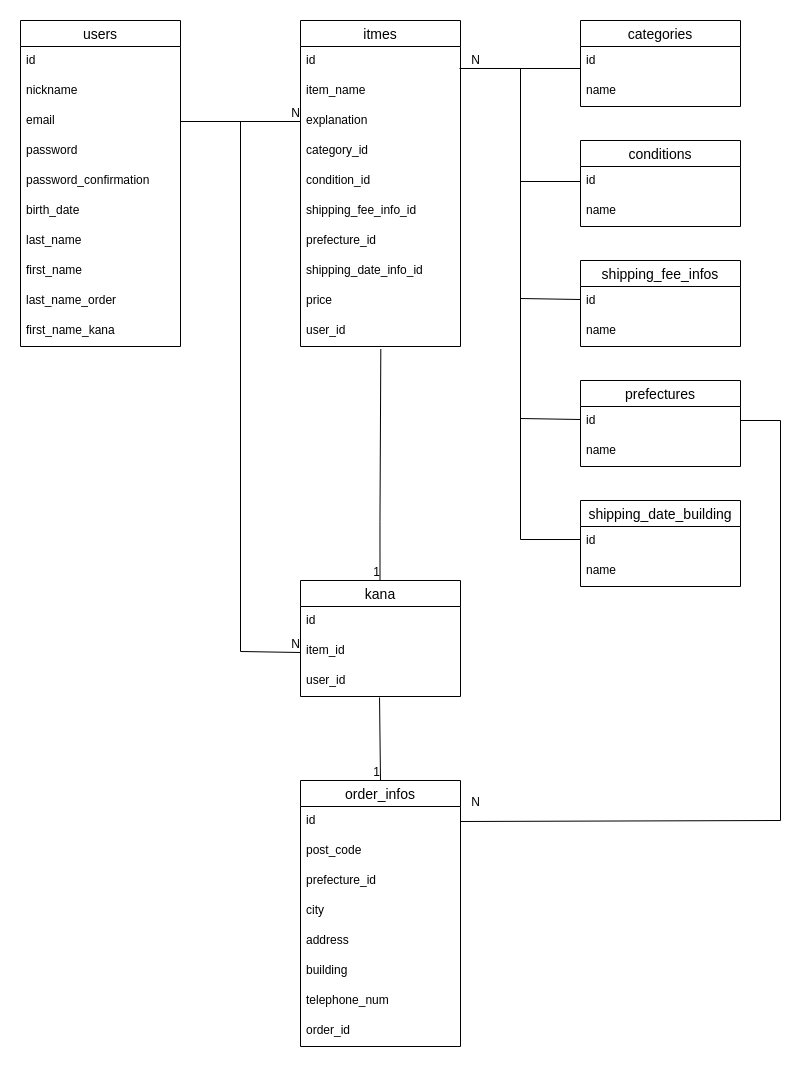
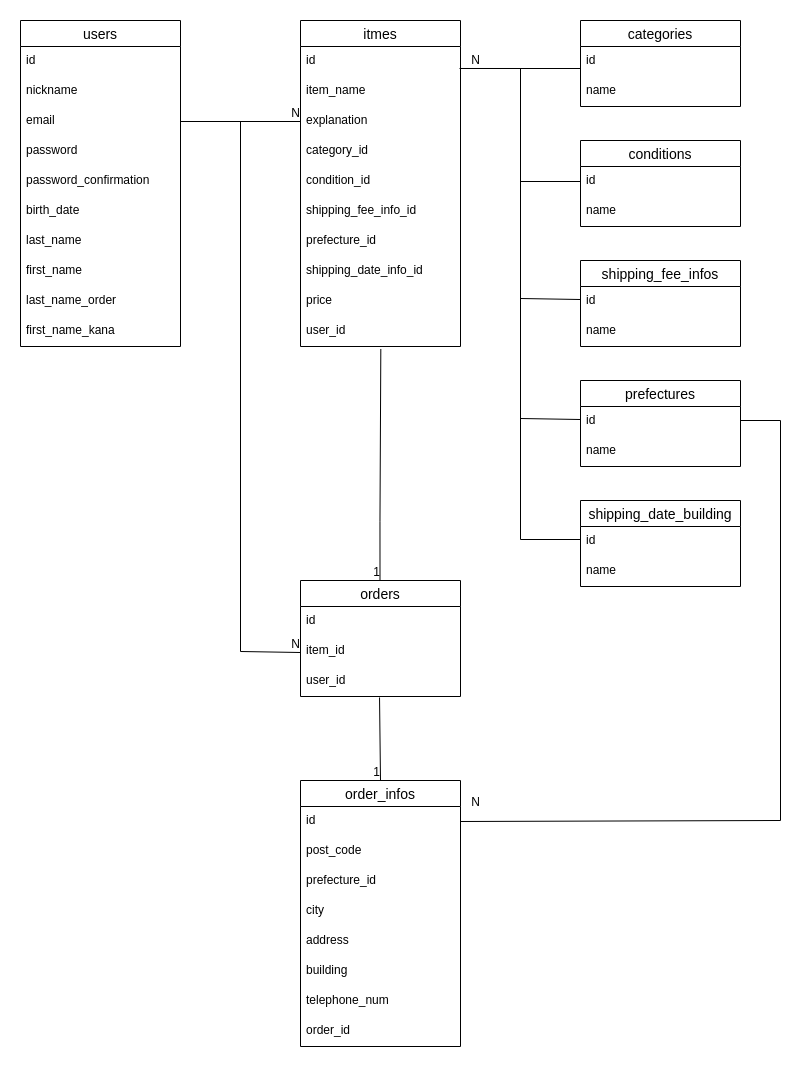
  <mxCell id="0" />
  <mxCell id="1" parent="0" />
  <mxCell id="2" value="users" style="swimlane;fontStyle=0;childLayout=stackLayout;horizontal=1;startSize=26;horizontalStack=0;resizeParent=1;resizeParentMax=0;resizeLast=0;collapsible=1;marginBottom=0;align=center;fontSize=14;" parent="1" vertex="1"><mxGeometry x="20" y="20" width="160" height="326" as="geometry" /></mxCell>
  <mxCell id="3" value="id" style="text;strokeColor=none;fillColor=none;spacingLeft=4;spacingRight=4;overflow=hidden;rotatable=0;points=[[0,0.5],[1,0.5]];portConstraint=eastwest;fontSize=12;" parent="2" vertex="1"><mxGeometry y="26" width="160" height="30" as="geometry" /></mxCell>
  <mxCell id="4" value="nickname " style="text;strokeColor=none;fillColor=none;spacingLeft=4;spacingRight=4;overflow=hidden;rotatable=0;points=[[0,0.5],[1,0.5]];portConstraint=eastwest;fontSize=12;" parent="2" vertex="1"><mxGeometry y="56" width="160" height="30" as="geometry" /></mxCell>
  <mxCell id="5" value="email" style="text;strokeColor=none;fillColor=none;spacingLeft=4;spacingRight=4;overflow=hidden;rotatable=0;points=[[0,0.5],[1,0.5]];portConstraint=eastwest;fontSize=12;" parent="2" vertex="1"><mxGeometry y="86" width="160" height="30" as="geometry" /></mxCell>
  <mxCell id="6" value="password" style="text;strokeColor=none;fillColor=none;spacingLeft=4;spacingRight=4;overflow=hidden;rotatable=0;points=[[0,0.5],[1,0.5]];portConstraint=eastwest;fontSize=12;" parent="2" vertex="1"><mxGeometry y="116" width="160" height="30" as="geometry" /></mxCell>
  <mxCell id="7" value="password_confirmation" style="text;strokeColor=none;fillColor=none;spacingLeft=4;spacingRight=4;overflow=hidden;rotatable=0;points=[[0,0.5],[1,0.5]];portConstraint=eastwest;fontSize=12;" parent="2" vertex="1"><mxGeometry y="146" width="160" height="30" as="geometry" /></mxCell>
  <mxCell id="8" value="birth_date" style="text;strokeColor=none;fillColor=none;spacingLeft=4;spacingRight=4;overflow=hidden;rotatable=0;points=[[0,0.5],[1,0.5]];portConstraint=eastwest;fontSize=12;" parent="2" vertex="1"><mxGeometry y="176" width="160" height="30" as="geometry" /></mxCell>
  <mxCell id="9" value="last_name" style="text;strokeColor=none;fillColor=none;spacingLeft=4;spacingRight=4;overflow=hidden;rotatable=0;points=[[0,0.5],[1,0.5]];portConstraint=eastwest;fontSize=12;" parent="2" vertex="1"><mxGeometry y="206" width="160" height="30" as="geometry" /></mxCell>
  <mxCell id="10" value="first_name" style="text;strokeColor=none;fillColor=none;spacingLeft=4;spacingRight=4;overflow=hidden;rotatable=0;points=[[0,0.5],[1,0.5]];portConstraint=eastwest;fontSize=12;" parent="2" vertex="1"><mxGeometry y="236" width="160" height="30" as="geometry" /></mxCell>
  <mxCell id="11" value="last_name_order" style="text;strokeColor=none;fillColor=none;spacingLeft=4;spacingRight=4;overflow=hidden;rotatable=0;points=[[0,0.5],[1,0.5]];portConstraint=eastwest;fontSize=12;" parent="2" vertex="1"><mxGeometry y="266" width="160" height="30" as="geometry" /></mxCell>
  <mxCell id="12" value="first_name_kana" style="text;strokeColor=none;fillColor=none;spacingLeft=4;spacingRight=4;overflow=hidden;rotatable=0;points=[[0,0.5],[1,0.5]];portConstraint=eastwest;fontSize=12;" parent="2" vertex="1"><mxGeometry y="296" width="160" height="30" as="geometry" /></mxCell>
  <mxCell id="13" value="itmes" style="swimlane;fontStyle=0;childLayout=stackLayout;horizontal=1;startSize=26;horizontalStack=0;resizeParent=1;resizeParentMax=0;resizeLast=0;collapsible=1;marginBottom=0;align=center;fontSize=14;" parent="1" vertex="1"><mxGeometry x="300" y="20" width="160" height="326" as="geometry" /></mxCell>
  <mxCell id="14" value="id" style="text;strokeColor=none;fillColor=none;spacingLeft=4;spacingRight=4;overflow=hidden;rotatable=0;points=[[0,0.5],[1,0.5]];portConstraint=eastwest;fontSize=12;" parent="13" vertex="1"><mxGeometry y="26" width="160" height="30" as="geometry" /></mxCell>
  <mxCell id="15" value="item_name" style="text;strokeColor=none;fillColor=none;spacingLeft=4;spacingRight=4;overflow=hidden;rotatable=0;points=[[0,0.5],[1,0.5]];portConstraint=eastwest;fontSize=12;" parent="13" vertex="1"><mxGeometry y="56" width="160" height="30" as="geometry" /></mxCell>
  <mxCell id="16" value="explanation" style="text;strokeColor=none;fillColor=none;spacingLeft=4;spacingRight=4;overflow=hidden;rotatable=0;points=[[0,0.5],[1,0.5]];portConstraint=eastwest;fontSize=12;" parent="13" vertex="1"><mxGeometry y="86" width="160" height="30" as="geometry" /></mxCell>
  <mxCell id="17" value="category_id" style="text;strokeColor=none;fillColor=none;spacingLeft=4;spacingRight=4;overflow=hidden;rotatable=0;points=[[0,0.5],[1,0.5]];portConstraint=eastwest;fontSize=12;" parent="13" vertex="1"><mxGeometry y="116" width="160" height="30" as="geometry" /></mxCell>
  <mxCell id="18" value="condition_id" style="text;strokeColor=none;fillColor=none;spacingLeft=4;spacingRight=4;overflow=hidden;rotatable=0;points=[[0,0.5],[1,0.5]];portConstraint=eastwest;fontSize=12;" parent="13" vertex="1"><mxGeometry y="146" width="160" height="30" as="geometry" /></mxCell>
  <mxCell id="19" value="shipping_fee_info_id" style="text;strokeColor=none;fillColor=none;spacingLeft=4;spacingRight=4;overflow=hidden;rotatable=0;points=[[0,0.5],[1,0.5]];portConstraint=eastwest;fontSize=12;" parent="13" vertex="1"><mxGeometry y="176" width="160" height="30" as="geometry" /></mxCell>
  <mxCell id="20" value="prefecture_id" style="text;strokeColor=none;fillColor=none;spacingLeft=4;spacingRight=4;overflow=hidden;rotatable=0;points=[[0,0.5],[1,0.5]];portConstraint=eastwest;fontSize=12;" parent="13" vertex="1"><mxGeometry y="206" width="160" height="30" as="geometry" /></mxCell>
  <mxCell id="21" value="shipping_date_info_id" style="text;strokeColor=none;fillColor=none;spacingLeft=4;spacingRight=4;overflow=hidden;rotatable=0;points=[[0,0.5],[1,0.5]];portConstraint=eastwest;fontSize=12;" parent="13" vertex="1"><mxGeometry y="236" width="160" height="30" as="geometry" /></mxCell>
  <mxCell id="22" value="price" style="text;strokeColor=none;fillColor=none;spacingLeft=4;spacingRight=4;overflow=hidden;rotatable=0;points=[[0,0.5],[1,0.5]];portConstraint=eastwest;fontSize=12;" parent="13" vertex="1"><mxGeometry y="266" width="160" height="30" as="geometry" /></mxCell>
  <mxCell id="23" value="user_id" style="text;strokeColor=none;fillColor=none;spacingLeft=4;spacingRight=4;overflow=hidden;rotatable=0;points=[[0,0.5],[1,0.5]];portConstraint=eastwest;fontSize=12;" parent="13" vertex="1"><mxGeometry y="296" width="160" height="30" as="geometry" /></mxCell>
- <mxCell id="24" value="kana" style="swimlane;fontStyle=0;childLayout=stackLayout;horizontal=1;startSize=26;horizontalStack=0;resizeParent=1;resizeParentMax=0;resizeLast=0;collapsible=1;marginBottom=0;align=center;fontSize=14;" parent="1" vertex="1"><mxGeometry x="300" y="580" width="160" height="116" as="geometry" /></mxCell>
+ <mxCell id="24" value="orders" style="swimlane;fontStyle=0;childLayout=stackLayout;horizontal=1;startSize=26;horizontalStack=0;resizeParent=1;resizeParentMax=0;resizeLast=0;collapsible=1;marginBottom=0;align=center;fontSize=14;" parent="1" vertex="1"><mxGeometry x="300" y="580" width="160" height="116" as="geometry" /></mxCell>
  <mxCell id="25" value="id" style="text;strokeColor=none;fillColor=none;spacingLeft=4;spacingRight=4;overflow=hidden;rotatable=0;points=[[0,0.5],[1,0.5]];portConstraint=eastwest;fontSize=12;" parent="24" vertex="1"><mxGeometry y="26" width="160" height="30" as="geometry" /></mxCell>
  <mxCell id="26" value="item_id" style="text;strokeColor=none;fillColor=none;spacingLeft=4;spacingRight=4;overflow=hidden;rotatable=0;points=[[0,0.5],[1,0.5]];portConstraint=eastwest;fontSize=12;" parent="24" vertex="1"><mxGeometry y="56" width="160" height="30" as="geometry" /></mxCell>
  <mxCell id="27" value="user_id" style="text;strokeColor=none;fillColor=none;spacingLeft=4;spacingRight=4;overflow=hidden;rotatable=0;points=[[0,0.5],[1,0.5]];portConstraint=eastwest;fontSize=12;" parent="24" vertex="1"><mxGeometry y="86" width="160" height="30" as="geometry" /></mxCell>
  <mxCell id="28" value="order_infos" style="swimlane;fontStyle=0;childLayout=stackLayout;horizontal=1;startSize=26;horizontalStack=0;resizeParent=1;resizeParentMax=0;resizeLast=0;collapsible=1;marginBottom=0;align=center;fontSize=14;" parent="1" vertex="1"><mxGeometry x="300" y="780" width="160" height="266" as="geometry" /></mxCell>
  <mxCell id="29" value="id" style="text;strokeColor=none;fillColor=none;spacingLeft=4;spacingRight=4;overflow=hidden;rotatable=0;points=[[0,0.5],[1,0.5]];portConstraint=eastwest;fontSize=12;" parent="28" vertex="1"><mxGeometry y="26" width="160" height="30" as="geometry" /></mxCell>
  <mxCell id="30" value="post_code" style="text;strokeColor=none;fillColor=none;spacingLeft=4;spacingRight=4;overflow=hidden;rotatable=0;points=[[0,0.5],[1,0.5]];portConstraint=eastwest;fontSize=12;" parent="28" vertex="1"><mxGeometry y="56" width="160" height="30" as="geometry" /></mxCell>
  <mxCell id="31" value="prefecture_id" style="text;strokeColor=none;fillColor=none;spacingLeft=4;spacingRight=4;overflow=hidden;rotatable=0;points=[[0,0.5],[1,0.5]];portConstraint=eastwest;fontSize=12;" parent="28" vertex="1"><mxGeometry y="86" width="160" height="30" as="geometry" /></mxCell>
  <mxCell id="32" value="city" style="text;strokeColor=none;fillColor=none;spacingLeft=4;spacingRight=4;overflow=hidden;rotatable=0;points=[[0,0.5],[1,0.5]];portConstraint=eastwest;fontSize=12;" parent="28" vertex="1"><mxGeometry y="116" width="160" height="30" as="geometry" /></mxCell>
  <mxCell id="33" value="address" style="text;strokeColor=none;fillColor=none;spacingLeft=4;spacingRight=4;overflow=hidden;rotatable=0;points=[[0,0.5],[1,0.5]];portConstraint=eastwest;fontSize=12;" parent="28" vertex="1"><mxGeometry y="146" width="160" height="30" as="geometry" /></mxCell>
  <mxCell id="34" value="building" style="text;strokeColor=none;fillColor=none;spacingLeft=4;spacingRight=4;overflow=hidden;rotatable=0;points=[[0,0.5],[1,0.5]];portConstraint=eastwest;fontSize=12;" parent="28" vertex="1"><mxGeometry y="176" width="160" height="30" as="geometry" /></mxCell>
  <mxCell id="35" value="telephone_num" style="text;strokeColor=none;fillColor=none;spacingLeft=4;spacingRight=4;overflow=hidden;rotatable=0;points=[[0,0.5],[1,0.5]];portConstraint=eastwest;fontSize=12;" parent="28" vertex="1"><mxGeometry y="206" width="160" height="30" as="geometry" /></mxCell>
  <mxCell id="36" value="order_id" style="text;strokeColor=none;fillColor=none;spacingLeft=4;spacingRight=4;overflow=hidden;rotatable=0;points=[[0,0.5],[1,0.5]];portConstraint=eastwest;fontSize=12;" parent="28" vertex="1"><mxGeometry y="236" width="160" height="30" as="geometry" /></mxCell>
  <mxCell id="37" value="" style="endArrow=none;html=1;rounded=0;entryX=0;entryY=0.5;entryDx=0;entryDy=0;" parent="1" edge="1"><mxGeometry relative="1" as="geometry"><mxPoint x="180" y="121" as="sourcePoint" /><mxPoint x="300" y="652" as="targetPoint" /><Array as="points"><mxPoint x="240" y="121" /><mxPoint x="240" y="651" /></Array></mxGeometry></mxCell>
  <mxCell id="38" value="N" style="resizable=0;html=1;align=right;verticalAlign=bottom;" parent="37" connectable="0" vertex="1"><mxGeometry x="1" relative="1" as="geometry" /></mxCell>
  <mxCell id="39" value="" style="endArrow=none;html=1;rounded=0;entryX=0;entryY=0.5;entryDx=0;entryDy=0;exitX=1;exitY=0.5;exitDx=0;exitDy=0;" parent="1" source="5" edge="1"><mxGeometry relative="1" as="geometry"><mxPoint x="190" y="130" as="sourcePoint" /><mxPoint x="300" y="121" as="targetPoint" /></mxGeometry></mxCell>
  <mxCell id="40" value="N" style="resizable=0;html=1;align=right;verticalAlign=bottom;" parent="39" connectable="0" vertex="1"><mxGeometry x="1" relative="1" as="geometry" /></mxCell>
  <mxCell id="41" value="" style="endArrow=none;html=1;rounded=0;exitX=0.502;exitY=1.083;exitDx=0;exitDy=0;exitPerimeter=0;entryX=0.419;entryY=-0.006;entryDx=0;entryDy=0;entryPerimeter=0;" parent="1" source="23" edge="1"><mxGeometry relative="1" as="geometry"><mxPoint x="379.51" y="438.23" as="sourcePoint" /><mxPoint x="379.51" y="580.004" as="targetPoint" /><Array as="points"><mxPoint x="379.47" y="521.24" /></Array></mxGeometry></mxCell>
  <mxCell id="42" value="1" style="resizable=0;html=1;align=right;verticalAlign=bottom;" parent="41" connectable="0" vertex="1"><mxGeometry x="1" relative="1" as="geometry" /></mxCell>
  <mxCell id="43" value="" style="endArrow=none;html=1;rounded=0;exitX=0.494;exitY=1.033;exitDx=0;exitDy=0;exitPerimeter=0;entryX=0.5;entryY=0;entryDx=0;entryDy=0;" parent="1" target="28" edge="1" source="27"><mxGeometry relative="1" as="geometry"><mxPoint x="460" y="651" as="sourcePoint" /><mxPoint x="380" y="770" as="targetPoint" /><Array as="points" /></mxGeometry></mxCell>
  <mxCell id="44" value="1" style="resizable=0;html=1;align=right;verticalAlign=bottom;" parent="43" connectable="0" vertex="1"><mxGeometry x="1" relative="1" as="geometry" /></mxCell>
  <mxCell id="45" value="categories" style="swimlane;fontStyle=0;childLayout=stackLayout;horizontal=1;startSize=26;horizontalStack=0;resizeParent=1;resizeParentMax=0;resizeLast=0;collapsible=1;marginBottom=0;align=center;fontSize=14;" vertex="1" parent="1"><mxGeometry x="580" y="20" width="160" height="86" as="geometry" /></mxCell>
  <mxCell id="46" value="id" style="text;strokeColor=none;fillColor=none;spacingLeft=4;spacingRight=4;overflow=hidden;rotatable=0;points=[[0,0.5],[1,0.5]];portConstraint=eastwest;fontSize=12;" vertex="1" parent="45"><mxGeometry y="26" width="160" height="30" as="geometry" /></mxCell>
  <mxCell id="47" value="name" style="text;strokeColor=none;fillColor=none;spacingLeft=4;spacingRight=4;overflow=hidden;rotatable=0;points=[[0,0.5],[1,0.5]];portConstraint=eastwest;fontSize=12;" vertex="1" parent="45"><mxGeometry y="56" width="160" height="30" as="geometry" /></mxCell>
  <mxCell id="48" value="conditions" style="swimlane;fontStyle=0;childLayout=stackLayout;horizontal=1;startSize=26;horizontalStack=0;resizeParent=1;resizeParentMax=0;resizeLast=0;collapsible=1;marginBottom=0;align=center;fontSize=14;" vertex="1" parent="1"><mxGeometry x="580" y="140" width="160" height="86" as="geometry" /></mxCell>
  <mxCell id="49" value="id" style="text;strokeColor=none;fillColor=none;spacingLeft=4;spacingRight=4;overflow=hidden;rotatable=0;points=[[0,0.5],[1,0.5]];portConstraint=eastwest;fontSize=12;" vertex="1" parent="48"><mxGeometry y="26" width="160" height="30" as="geometry" /></mxCell>
  <mxCell id="50" value="name" style="text;strokeColor=none;fillColor=none;spacingLeft=4;spacingRight=4;overflow=hidden;rotatable=0;points=[[0,0.5],[1,0.5]];portConstraint=eastwest;fontSize=12;" vertex="1" parent="48"><mxGeometry y="56" width="160" height="30" as="geometry" /></mxCell>
  <mxCell id="51" value="shipping_fee_infos" style="swimlane;fontStyle=0;childLayout=stackLayout;horizontal=1;startSize=26;horizontalStack=0;resizeParent=1;resizeParentMax=0;resizeLast=0;collapsible=1;marginBottom=0;align=center;fontSize=14;" vertex="1" parent="1"><mxGeometry x="580" y="260" width="160" height="86" as="geometry" /></mxCell>
  <mxCell id="52" value="id" style="text;strokeColor=none;fillColor=none;spacingLeft=4;spacingRight=4;overflow=hidden;rotatable=0;points=[[0,0.5],[1,0.5]];portConstraint=eastwest;fontSize=12;" vertex="1" parent="51"><mxGeometry y="26" width="160" height="30" as="geometry" /></mxCell>
  <mxCell id="53" value="name" style="text;strokeColor=none;fillColor=none;spacingLeft=4;spacingRight=4;overflow=hidden;rotatable=0;points=[[0,0.5],[1,0.5]];portConstraint=eastwest;fontSize=12;" vertex="1" parent="51"><mxGeometry y="56" width="160" height="30" as="geometry" /></mxCell>
  <mxCell id="54" value="prefectures" style="swimlane;fontStyle=0;childLayout=stackLayout;horizontal=1;startSize=26;horizontalStack=0;resizeParent=1;resizeParentMax=0;resizeLast=0;collapsible=1;marginBottom=0;align=center;fontSize=14;" vertex="1" parent="1"><mxGeometry x="580" y="380" width="160" height="86" as="geometry" /></mxCell>
  <mxCell id="55" value="id" style="text;strokeColor=none;fillColor=none;spacingLeft=4;spacingRight=4;overflow=hidden;rotatable=0;points=[[0,0.5],[1,0.5]];portConstraint=eastwest;fontSize=12;" vertex="1" parent="54"><mxGeometry y="26" width="160" height="30" as="geometry" /></mxCell>
  <mxCell id="56" value="name" style="text;strokeColor=none;fillColor=none;spacingLeft=4;spacingRight=4;overflow=hidden;rotatable=0;points=[[0,0.5],[1,0.5]];portConstraint=eastwest;fontSize=12;" vertex="1" parent="54"><mxGeometry y="56" width="160" height="30" as="geometry" /></mxCell>
  <mxCell id="57" value="shipping_date_building" style="swimlane;fontStyle=0;childLayout=stackLayout;horizontal=1;startSize=26;horizontalStack=0;resizeParent=1;resizeParentMax=0;resizeLast=0;collapsible=1;marginBottom=0;align=center;fontSize=14;" vertex="1" parent="1"><mxGeometry x="580" y="500" width="160" height="86" as="geometry" /></mxCell>
  <mxCell id="58" value="id" style="text;strokeColor=none;fillColor=none;spacingLeft=4;spacingRight=4;overflow=hidden;rotatable=0;points=[[0,0.5],[1,0.5]];portConstraint=eastwest;fontSize=12;" vertex="1" parent="57"><mxGeometry y="26" width="160" height="30" as="geometry" /></mxCell>
  <mxCell id="59" value="name" style="text;strokeColor=none;fillColor=none;spacingLeft=4;spacingRight=4;overflow=hidden;rotatable=0;points=[[0,0.5],[1,0.5]];portConstraint=eastwest;fontSize=12;" vertex="1" parent="57"><mxGeometry y="56" width="160" height="30" as="geometry" /></mxCell>
  <mxCell id="60" value="" style="endArrow=none;html=1;rounded=0;entryX=0;entryY=0.5;entryDx=0;entryDy=0;exitX=1;exitY=0.5;exitDx=0;exitDy=0;" edge="1" parent="1"><mxGeometry relative="1" as="geometry"><mxPoint x="460" y="68" as="sourcePoint" /><mxPoint x="580" y="68" as="targetPoint" /></mxGeometry></mxCell>
  <mxCell id="61" value="N" style="resizable=0;html=1;align=right;verticalAlign=bottom;" connectable="0" vertex="1" parent="60"><mxGeometry x="1" relative="1" as="geometry"><mxPoint x="-100" as="offset" /></mxGeometry></mxCell>
  <mxCell id="62" value="" style="endArrow=none;html=1;rounded=0;entryX=0;entryY=0.5;entryDx=0;entryDy=0;exitX=0.994;exitY=0.733;exitDx=0;exitDy=0;exitPerimeter=0;" edge="1" parent="1" source="14" target="49"><mxGeometry relative="1" as="geometry"><mxPoint x="470" y="80" as="sourcePoint" /><mxPoint x="590" y="80" as="targetPoint" /><Array as="points"><mxPoint x="520" y="68" /><mxPoint x="520" y="181" /></Array></mxGeometry></mxCell>
  <mxCell id="63" value="" style="endArrow=none;html=1;rounded=0;entryX=0;entryY=0.5;entryDx=0;entryDy=0;exitX=1;exitY=0.8;exitDx=0;exitDy=0;exitPerimeter=0;" edge="1" parent="1"><mxGeometry relative="1" as="geometry"><mxPoint x="460" y="68" as="sourcePoint" /><mxPoint x="580" y="299" as="targetPoint" /><Array as="points"><mxPoint x="520" y="68" /><mxPoint x="520" y="298" /></Array></mxGeometry></mxCell>
  <mxCell id="64" value="" style="endArrow=none;html=1;rounded=0;entryX=0;entryY=0.5;entryDx=0;entryDy=0;" edge="1" parent="1"><mxGeometry relative="1" as="geometry"><mxPoint x="460" y="68" as="sourcePoint" /><mxPoint x="580" y="419" as="targetPoint" /><Array as="points"><mxPoint x="520" y="68" /><mxPoint x="520" y="418" /></Array></mxGeometry></mxCell>
  <mxCell id="65" value="" style="endArrow=none;html=1;rounded=0;entryX=0;entryY=0.5;entryDx=0;entryDy=0;" edge="1" parent="1"><mxGeometry relative="1" as="geometry"><mxPoint x="460" y="68" as="sourcePoint" /><mxPoint x="580" y="539" as="targetPoint" /><Array as="points"><mxPoint x="520" y="68" /><mxPoint x="520" y="539" /></Array></mxGeometry></mxCell>
  <mxCell id="66" value="" style="endArrow=none;html=1;rounded=0;entryX=1;entryY=0.5;entryDx=0;entryDy=0;" edge="1" parent="1" target="29"><mxGeometry relative="1" as="geometry"><mxPoint x="740" y="420" as="sourcePoint" /><mxPoint x="720" y="490" as="targetPoint" /><Array as="points"><mxPoint x="780" y="420" /><mxPoint x="780" y="820" /></Array></mxGeometry></mxCell>
  <mxCell id="67" value="N" style="resizable=0;html=1;align=right;verticalAlign=bottom;" connectable="0" vertex="1" parent="66"><mxGeometry x="1" relative="1" as="geometry"><mxPoint x="20" y="-11" as="offset" /></mxGeometry></mxCell>
